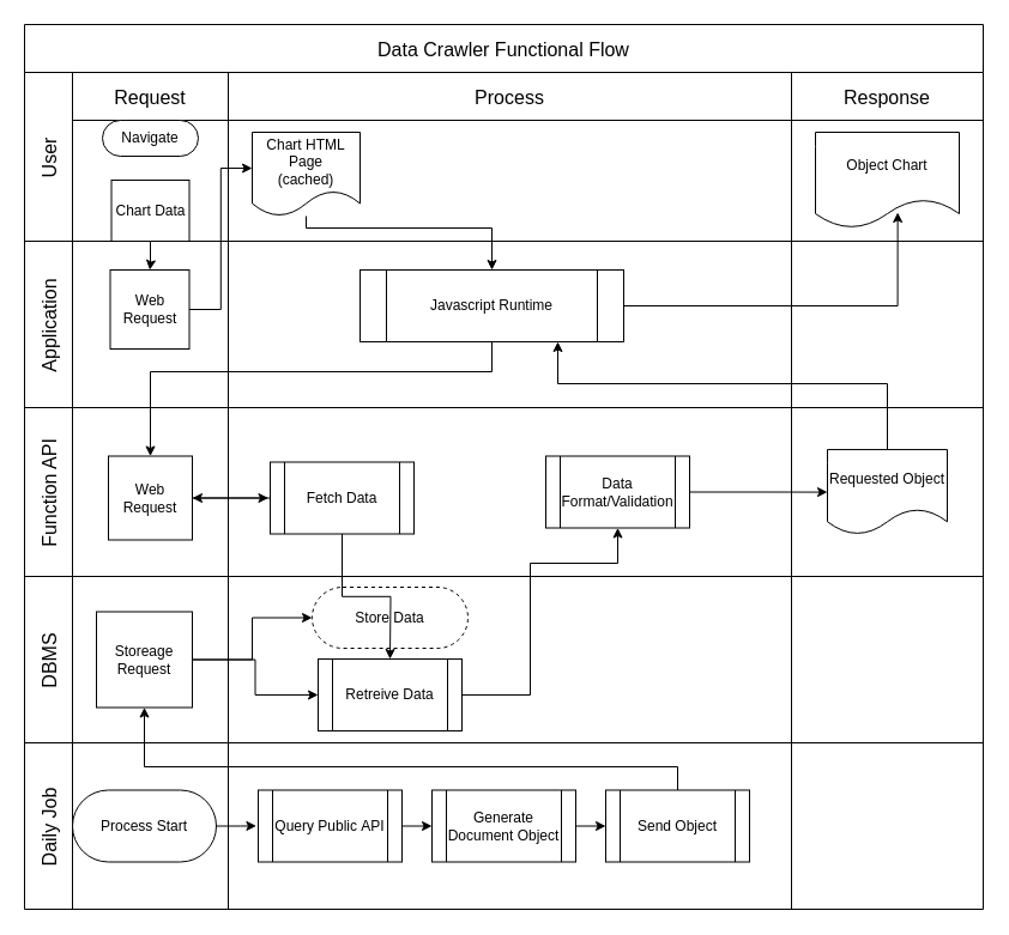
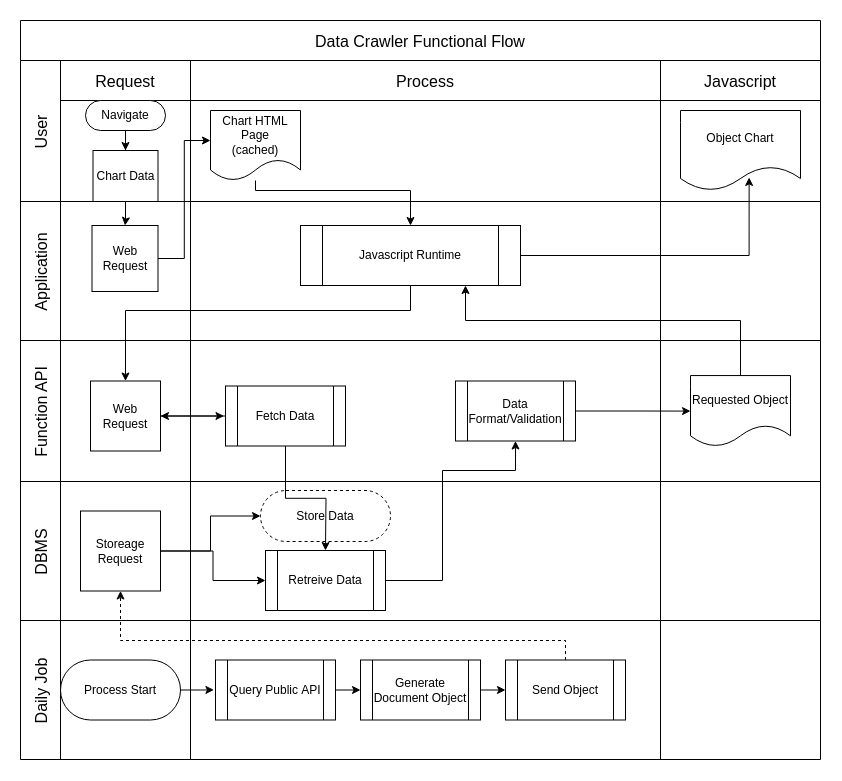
  <mxCell id="0" />
  <mxCell id="1" parent="0" />
  <mxCell id="2" value="Data Crawler Functional Flow" style="shape=table;childLayout=tableLayout;startSize=40;collapsible=0;recursiveResize=0;expand=0;fontSize=16;rowLines=1;fixedRows=0;columnLines=1;" vertex="1" parent="1"><mxGeometry x="20" y="20" width="800" height="739" as="geometry" /></mxCell>
  <mxCell id="3" value="User" style="shape=tableRow;horizontal=0;swimlaneHead=0;swimlaneBody=0;top=0;left=0;strokeColor=inherit;bottom=0;right=0;dropTarget=0;fontStyle=0;fillColor=none;points=[[0,0.5],[1,0.5]];portConstraint=eastwest;startSize=40;collapsible=0;recursiveResize=0;expand=0;fontSize=16;" vertex="1" parent="2"><mxGeometry y="40" width="800" height="141" as="geometry" /></mxCell>
  <mxCell id="4" value="Request" style="swimlane;swimlaneHead=0;swimlaneBody=0;fontStyle=0;strokeColor=inherit;connectable=0;fillColor=none;startSize=40;collapsible=0;recursiveResize=0;expand=0;fontSize=16;" vertex="1" parent="3"><mxGeometry x="40" width="130" height="141" as="geometry"><mxRectangle width="130" height="141" as="alternateBounds" /></mxGeometry></mxCell>
  <mxCell id="5" value="Navigate" style="rounded=1;whiteSpace=wrap;html=1;arcSize=50;" vertex="1" parent="4"><mxGeometry x="25" y="40" width="80" height="30" as="geometry" /></mxCell>
  <mxCell id="6" value="Chart Data" style="rounded=0;whiteSpace=wrap;html=1;" vertex="1" parent="4"><mxGeometry x="32.5" y="90" width="65" height="51" as="geometry" /></mxCell>
+ <mxCell id="7" value="" style="edgeStyle=orthogonalEdgeStyle;rounded=0;orthogonalLoop=1;jettySize=auto;html=1;entryX=0.5;entryY=0;entryDx=0;entryDy=0;" edge="1" parent="4" source="5" target="6"><mxGeometry relative="1" as="geometry" /></mxCell>
  <mxCell id="8" value="Process" style="swimlane;swimlaneHead=0;swimlaneBody=0;fontStyle=0;strokeColor=inherit;connectable=0;fillColor=none;startSize=40;collapsible=0;recursiveResize=0;expand=0;fontSize=16;" vertex="1" parent="3"><mxGeometry x="170" width="470" height="141" as="geometry"><mxRectangle width="470" height="141" as="alternateBounds" /></mxGeometry></mxCell>
  <mxCell id="9" value="Chart HTML Page&lt;br&gt;(cached)" style="shape=document;whiteSpace=wrap;html=1;boundedLbl=1;" vertex="1" parent="8"><mxGeometry x="20" y="50" width="90" height="70" as="geometry" /></mxCell>
- <mxCell id="10" value="Response" style="swimlane;swimlaneHead=0;swimlaneBody=0;fontStyle=0;strokeColor=inherit;connectable=0;fillColor=none;startSize=40;collapsible=0;recursiveResize=0;expand=0;fontSize=16;" vertex="1" parent="3"><mxGeometry x="640" width="160" height="141" as="geometry"><mxRectangle width="160" height="141" as="alternateBounds" /></mxGeometry></mxCell>
+ <mxCell id="10" value="Javascript" style="swimlane;swimlaneHead=0;swimlaneBody=0;fontStyle=0;strokeColor=inherit;connectable=0;fillColor=none;startSize=40;collapsible=0;recursiveResize=0;expand=0;fontSize=16;" vertex="1" parent="3"><mxGeometry x="640" width="160" height="141" as="geometry"><mxRectangle width="160" height="141" as="alternateBounds" /></mxGeometry></mxCell>
  <mxCell id="11" value="Object Chart" style="shape=document;whiteSpace=wrap;html=1;boundedLbl=1;" vertex="1" parent="10"><mxGeometry x="20" y="50" width="120" height="80" as="geometry" /></mxCell>
  <mxCell id="12" value="Application" style="shape=tableRow;horizontal=0;swimlaneHead=0;swimlaneBody=0;top=0;left=0;strokeColor=inherit;bottom=0;right=0;dropTarget=0;fontStyle=0;fillColor=none;points=[[0,0.5],[1,0.5]];portConstraint=eastwest;startSize=40;collapsible=0;recursiveResize=0;expand=0;fontSize=16;" vertex="1" parent="2"><mxGeometry y="181" width="800" height="139" as="geometry" /></mxCell>
  <mxCell id="13" value="" style="swimlane;swimlaneHead=0;swimlaneBody=0;fontStyle=0;connectable=0;strokeColor=inherit;fillColor=none;startSize=0;collapsible=0;recursiveResize=0;expand=0;fontSize=16;" vertex="1" parent="12"><mxGeometry x="40" width="130" height="139" as="geometry"><mxRectangle width="130" height="139" as="alternateBounds" /></mxGeometry></mxCell>
  <mxCell id="14" value="Web Request" style="whiteSpace=wrap;html=1;aspect=fixed;" vertex="1" parent="13"><mxGeometry x="31.5" y="24" width="66" height="66" as="geometry" /></mxCell>
  <mxCell id="15" value="" style="swimlane;swimlaneHead=0;swimlaneBody=0;fontStyle=0;connectable=0;strokeColor=inherit;fillColor=none;startSize=0;collapsible=0;recursiveResize=0;expand=0;fontSize=16;" vertex="1" parent="12"><mxGeometry x="170" width="470" height="139" as="geometry"><mxRectangle width="470" height="139" as="alternateBounds" /></mxGeometry></mxCell>
  <mxCell id="16" value="Javascript Runtime" style="shape=process;whiteSpace=wrap;html=1;backgroundOutline=1;" vertex="1" parent="15"><mxGeometry x="110" y="24" width="220" height="60" as="geometry" /></mxCell>
  <mxCell id="17" value="" style="swimlane;swimlaneHead=0;swimlaneBody=0;fontStyle=0;connectable=0;strokeColor=inherit;fillColor=none;startSize=0;collapsible=0;recursiveResize=0;expand=0;fontSize=16;" vertex="1" parent="12"><mxGeometry x="640" width="160" height="139" as="geometry"><mxRectangle width="160" height="139" as="alternateBounds" /></mxGeometry></mxCell>
  <mxCell id="18" value="Function API" style="shape=tableRow;horizontal=0;swimlaneHead=0;swimlaneBody=0;top=0;left=0;strokeColor=inherit;bottom=0;right=0;dropTarget=0;fontStyle=0;fillColor=none;points=[[0,0.5],[1,0.5]];portConstraint=eastwest;startSize=40;collapsible=0;recursiveResize=0;expand=0;fontSize=16;" vertex="1" parent="2"><mxGeometry y="320" width="800" height="141" as="geometry" /></mxCell>
  <mxCell id="19" value="" style="swimlane;swimlaneHead=0;swimlaneBody=0;fontStyle=0;connectable=0;strokeColor=inherit;fillColor=none;startSize=0;collapsible=0;recursiveResize=0;expand=0;fontSize=16;" vertex="1" parent="18"><mxGeometry x="40" width="130" height="141" as="geometry"><mxRectangle width="130" height="141" as="alternateBounds" /></mxGeometry></mxCell>
  <mxCell id="20" value="Web Request" style="whiteSpace=wrap;html=1;aspect=fixed;" vertex="1" parent="19"><mxGeometry x="30" y="40.5" width="70" height="70" as="geometry" /></mxCell>
  <mxCell id="21" value="" style="swimlane;swimlaneHead=0;swimlaneBody=0;fontStyle=0;connectable=0;strokeColor=inherit;fillColor=none;startSize=0;collapsible=0;recursiveResize=0;expand=0;fontSize=16;" vertex="1" parent="18"><mxGeometry x="170" width="470" height="141" as="geometry"><mxRectangle width="470" height="141" as="alternateBounds" /></mxGeometry></mxCell>
  <mxCell id="22" value="Fetch Data" style="shape=process;whiteSpace=wrap;html=1;backgroundOutline=1;" vertex="1" parent="21"><mxGeometry x="35" y="45.5" width="120" height="60" as="geometry" /></mxCell>
  <mxCell id="23" value="Data Format/Validation" style="shape=process;whiteSpace=wrap;html=1;backgroundOutline=1;" vertex="1" parent="21"><mxGeometry x="265" y="40.5" width="120" height="60" as="geometry" /></mxCell>
  <mxCell id="24" value="" style="swimlane;swimlaneHead=0;swimlaneBody=0;fontStyle=0;connectable=0;strokeColor=inherit;fillColor=none;startSize=0;collapsible=0;recursiveResize=0;expand=0;fontSize=16;" vertex="1" parent="18"><mxGeometry x="640" width="160" height="141" as="geometry"><mxRectangle width="160" height="141" as="alternateBounds" /></mxGeometry></mxCell>
  <mxCell id="25" value="Requested Object&lt;br&gt;" style="shape=document;whiteSpace=wrap;html=1;boundedLbl=1;" vertex="1" parent="24"><mxGeometry x="30" y="35.06" width="100" height="70.88" as="geometry" /></mxCell>
  <mxCell id="26" value="" style="edgeStyle=orthogonalEdgeStyle;rounded=0;orthogonalLoop=1;jettySize=auto;html=1;" edge="1" parent="18" source="20"><mxGeometry relative="1" as="geometry"><mxPoint x="203.5" y="75.5" as="targetPoint" /></mxGeometry></mxCell>
  <mxCell id="27" value="" style="edgeStyle=orthogonalEdgeStyle;rounded=0;orthogonalLoop=1;jettySize=auto;html=1;exitX=0;exitY=0.5;exitDx=0;exitDy=0;" edge="1" parent="18" source="22" target="20"><mxGeometry relative="1" as="geometry" /></mxCell>
  <mxCell id="28" value="" style="edgeStyle=orthogonalEdgeStyle;rounded=0;orthogonalLoop=1;jettySize=auto;html=1;" edge="1" parent="18" source="23" target="25"><mxGeometry relative="1" as="geometry" /></mxCell>
  <mxCell id="29" value="DBMS" style="shape=tableRow;horizontal=0;swimlaneHead=0;swimlaneBody=0;top=0;left=0;strokeColor=inherit;bottom=0;right=0;dropTarget=0;fontStyle=0;fillColor=none;points=[[0,0.5],[1,0.5]];portConstraint=eastwest;startSize=40;collapsible=0;recursiveResize=0;expand=0;fontSize=16;" vertex="1" parent="2"><mxGeometry y="461" width="800" height="139" as="geometry" /></mxCell>
  <mxCell id="30" style="swimlane;swimlaneHead=0;swimlaneBody=0;fontStyle=0;connectable=0;strokeColor=inherit;fillColor=none;startSize=0;collapsible=0;recursiveResize=0;expand=0;fontSize=16;" vertex="1" parent="29"><mxGeometry x="40" width="130" height="139" as="geometry"><mxRectangle width="130" height="139" as="alternateBounds" /></mxGeometry></mxCell>
  <mxCell id="31" value="Storeage Request" style="whiteSpace=wrap;html=1;aspect=fixed;" vertex="1" parent="30"><mxGeometry x="20" y="29.5" width="80" height="80" as="geometry" /></mxCell>
  <mxCell id="32" value="" style="swimlane;swimlaneHead=0;swimlaneBody=0;fontStyle=0;connectable=0;strokeColor=inherit;fillColor=none;startSize=0;collapsible=0;recursiveResize=0;expand=0;fontSize=16;" vertex="1" parent="29"><mxGeometry x="170" width="470" height="139" as="geometry"><mxRectangle width="470" height="139" as="alternateBounds" /></mxGeometry></mxCell>
  <mxCell id="33" value="Store Data&lt;br&gt;" style="rounded=1;whiteSpace=wrap;html=1;arcSize=50;dashed=1;" vertex="1" parent="32"><mxGeometry x="70" y="9" width="130" height="51" as="geometry" /></mxCell>
  <mxCell id="34" value="Retreive Data" style="shape=process;whiteSpace=wrap;html=1;backgroundOutline=1;" vertex="1" parent="32"><mxGeometry x="75" y="69" width="120" height="60" as="geometry" /></mxCell>
  <mxCell id="35" style="swimlane;swimlaneHead=0;swimlaneBody=0;fontStyle=0;connectable=0;strokeColor=inherit;fillColor=none;startSize=0;collapsible=0;recursiveResize=0;expand=0;fontSize=16;" vertex="1" parent="29"><mxGeometry x="640" width="160" height="139" as="geometry"><mxRectangle width="160" height="139" as="alternateBounds" /></mxGeometry></mxCell>
  <mxCell id="36" value="" style="edgeStyle=orthogonalEdgeStyle;rounded=0;orthogonalLoop=1;jettySize=auto;html=1;entryX=0;entryY=0.5;entryDx=0;entryDy=0;" edge="1" parent="29" source="31" target="33"><mxGeometry relative="1" as="geometry" /></mxCell>
  <mxCell id="37" value="" style="edgeStyle=orthogonalEdgeStyle;rounded=0;orthogonalLoop=1;jettySize=auto;html=1;entryX=0;entryY=0.5;entryDx=0;entryDy=0;" edge="1" parent="29" source="31" target="34"><mxGeometry relative="1" as="geometry"><mxPoint x="230" y="99" as="targetPoint" /></mxGeometry></mxCell>
  <mxCell id="38" value="Daily Job" style="shape=tableRow;horizontal=0;swimlaneHead=0;swimlaneBody=0;top=0;left=0;strokeColor=inherit;bottom=0;right=0;dropTarget=0;fontStyle=0;fillColor=none;points=[[0,0.5],[1,0.5]];portConstraint=eastwest;startSize=40;collapsible=0;recursiveResize=0;expand=0;fontSize=16;" vertex="1" parent="2"><mxGeometry y="600" width="800" height="139" as="geometry" /></mxCell>
  <mxCell id="39" style="swimlane;swimlaneHead=0;swimlaneBody=0;fontStyle=0;connectable=0;strokeColor=inherit;fillColor=none;startSize=0;collapsible=0;recursiveResize=0;expand=0;fontSize=16;" vertex="1" parent="38"><mxGeometry x="40" width="130" height="139" as="geometry"><mxRectangle width="130" height="139" as="alternateBounds" /></mxGeometry></mxCell>
  <mxCell id="40" value="Process Start" style="rounded=1;whiteSpace=wrap;html=1;imageHeight=24;imageWidth=24;arcSize=50;" vertex="1" parent="39"><mxGeometry y="39.5" width="120" height="60" as="geometry" /></mxCell>
  <mxCell id="41" style="swimlane;swimlaneHead=0;swimlaneBody=0;fontStyle=0;connectable=0;strokeColor=inherit;fillColor=none;startSize=0;collapsible=0;recursiveResize=0;expand=0;fontSize=16;" vertex="1" parent="38"><mxGeometry x="170" width="470" height="139" as="geometry"><mxRectangle width="470" height="139" as="alternateBounds" /></mxGeometry></mxCell>
  <mxCell id="42" value="" style="edgeStyle=orthogonalEdgeStyle;rounded=0;orthogonalLoop=1;jettySize=auto;html=1;exitX=1;exitY=0.5;exitDx=0;exitDy=0;entryX=0;entryY=0.5;entryDx=0;entryDy=0;" edge="1" parent="41" source="44" target="45"><mxGeometry relative="1" as="geometry"><mxPoint x="140" y="69.538" as="sourcePoint" /><mxPoint x="170" y="69.538" as="targetPoint" /></mxGeometry></mxCell>
  <mxCell id="43" value="" style="edgeStyle=orthogonalEdgeStyle;rounded=0;orthogonalLoop=1;jettySize=auto;html=1;exitX=1;exitY=0.5;exitDx=0;exitDy=0;entryX=0;entryY=0.5;entryDx=0;entryDy=0;" edge="1" parent="41" source="45" target="46"><mxGeometry relative="1" as="geometry"><mxPoint x="290" y="69.538" as="sourcePoint" /><mxPoint x="310" y="69.5" as="targetPoint" /></mxGeometry></mxCell>
  <mxCell id="44" value="Query Public&amp;nbsp;API" style="shape=process;whiteSpace=wrap;html=1;backgroundOutline=1;" vertex="1" parent="41"><mxGeometry x="25" y="39.5" width="120" height="60" as="geometry" /></mxCell>
  <mxCell id="45" value="Generate Document Object" style="shape=process;whiteSpace=wrap;html=1;backgroundOutline=1;" vertex="1" parent="41"><mxGeometry x="170" y="39.5" width="120" height="60" as="geometry" /></mxCell>
  <mxCell id="46" value="Send Object&lt;br&gt;" style="shape=process;whiteSpace=wrap;html=1;backgroundOutline=1;" vertex="1" parent="41"><mxGeometry x="315" y="39.5" width="120" height="60" as="geometry" /></mxCell>
  <mxCell id="47" style="swimlane;swimlaneHead=0;swimlaneBody=0;fontStyle=0;connectable=0;strokeColor=inherit;fillColor=none;startSize=0;collapsible=0;recursiveResize=0;expand=0;fontSize=16;" vertex="1" parent="38"><mxGeometry x="640" width="160" height="139" as="geometry"><mxRectangle width="160" height="139" as="alternateBounds" /></mxGeometry></mxCell>
  <mxCell id="48" value="" style="edgeStyle=orthogonalEdgeStyle;rounded=0;orthogonalLoop=1;jettySize=auto;html=1;entryX=-0.013;entryY=0.498;entryDx=0;entryDy=0;entryPerimeter=0;" edge="1" parent="38" source="40" target="44"><mxGeometry relative="1" as="geometry"><mxPoint x="190" y="69.538" as="targetPoint" /></mxGeometry></mxCell>
  <mxCell id="49" value="" style="edgeStyle=orthogonalEdgeStyle;rounded=0;orthogonalLoop=1;jettySize=auto;html=1;entryX=0;entryY=0.429;entryDx=0;entryDy=0;entryPerimeter=0;" edge="1" parent="2" source="14" target="9"><mxGeometry relative="1" as="geometry" /></mxCell>
  <mxCell id="50" value="" style="edgeStyle=orthogonalEdgeStyle;rounded=0;orthogonalLoop=1;jettySize=auto;html=1;entryX=0.5;entryY=0;entryDx=0;entryDy=0;" edge="1" parent="2" source="9" target="16"><mxGeometry relative="1" as="geometry"><Array as="points"><mxPoint x="235" y="170" /><mxPoint x="390" y="170" /></Array></mxGeometry></mxCell>
  <mxCell id="51" value="" style="edgeStyle=orthogonalEdgeStyle;rounded=0;orthogonalLoop=1;jettySize=auto;html=1;entryX=0.5;entryY=0;entryDx=0;entryDy=0;exitX=0.5;exitY=1;exitDx=0;exitDy=0;" edge="1" parent="2" source="16" target="20"><mxGeometry relative="1" as="geometry"><mxPoint x="235" y="271" as="sourcePoint" /><Array as="points"><mxPoint x="390" y="290" /><mxPoint x="105" y="290" /></Array></mxGeometry></mxCell>
  <mxCell id="52" value="" style="edgeStyle=orthogonalEdgeStyle;rounded=0;orthogonalLoop=1;jettySize=auto;html=1;exitX=0.5;exitY=1;exitDx=0;exitDy=0;" edge="1" parent="2" source="22"><mxGeometry relative="1" as="geometry"><mxPoint x="263.538" y="425.5" as="sourcePoint" /><mxPoint x="305" y="530" as="targetPoint" /></mxGeometry></mxCell>
  <mxCell id="53" style="edgeStyle=orthogonalEdgeStyle;rounded=0;orthogonalLoop=1;jettySize=auto;html=1;entryX=0.5;entryY=1;entryDx=0;entryDy=0;exitX=1;exitY=0.5;exitDx=0;exitDy=0;" edge="1" parent="2" source="34" target="23"><mxGeometry relative="1" as="geometry"><mxPoint x="380" y="560" as="sourcePoint" /><mxPoint x="711.52" y="429.26" as="targetPoint" /><Array as="points"><mxPoint x="422" y="560" /><mxPoint x="422" y="450" /><mxPoint x="495" y="450" /></Array></mxGeometry></mxCell>
  <mxCell id="54" style="edgeStyle=orthogonalEdgeStyle;rounded=0;orthogonalLoop=1;jettySize=auto;html=1;entryX=0.75;entryY=1;entryDx=0;entryDy=0;exitX=0.5;exitY=0;exitDx=0;exitDy=0;" edge="1" parent="2" source="25" target="16"><mxGeometry relative="1" as="geometry"><mxPoint x="710" y="345.5" as="sourcePoint" /><mxPoint x="710" y="279.5" as="targetPoint" /><Array as="points"><mxPoint x="720" y="300" /><mxPoint x="445" y="300" /></Array></mxGeometry></mxCell>
- <mxCell id="55" style="edgeStyle=orthogonalEdgeStyle;rounded=0;orthogonalLoop=1;jettySize=auto;html=1;entryX=0.5;entryY=1;entryDx=0;entryDy=0;exitX=0.5;exitY=0;exitDx=0;exitDy=0;" edge="1" parent="2" source="46" target="31"><mxGeometry relative="1" as="geometry"><mxPoint x="540" y="639.5" as="sourcePoint" /><Array as="points"><mxPoint x="545" y="620" /><mxPoint x="100" y="620" /></Array></mxGeometry></mxCell>
+ <mxCell id="55" style="edgeStyle=orthogonalEdgeStyle;rounded=0;orthogonalLoop=1;jettySize=auto;html=1;entryX=0.5;entryY=1;entryDx=0;entryDy=0;exitX=0.5;exitY=0;exitDx=0;exitDy=0;dashed=1;" edge="1" parent="2" source="46" target="31"><mxGeometry relative="1" as="geometry"><mxPoint x="540" y="639.5" as="sourcePoint" /><Array as="points"><mxPoint x="545" y="620" /><mxPoint x="100" y="620" /></Array></mxGeometry></mxCell>
  <mxCell id="56" style="edgeStyle=orthogonalEdgeStyle;rounded=0;orthogonalLoop=1;jettySize=auto;html=1;entryX=0.572;entryY=0.837;entryDx=0;entryDy=0;entryPerimeter=0;" edge="1" parent="2" source="16" target="11"><mxGeometry relative="1" as="geometry" /></mxCell>
  <mxCell id="57" value="" style="edgeStyle=orthogonalEdgeStyle;rounded=0;orthogonalLoop=1;jettySize=auto;html=1;" edge="1" parent="2" source="6" target="14"><mxGeometry relative="1" as="geometry" /></mxCell>
